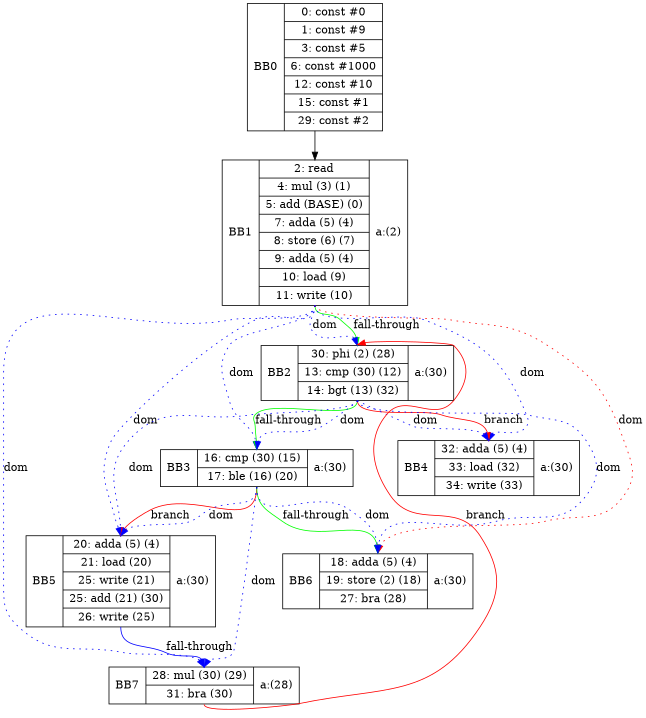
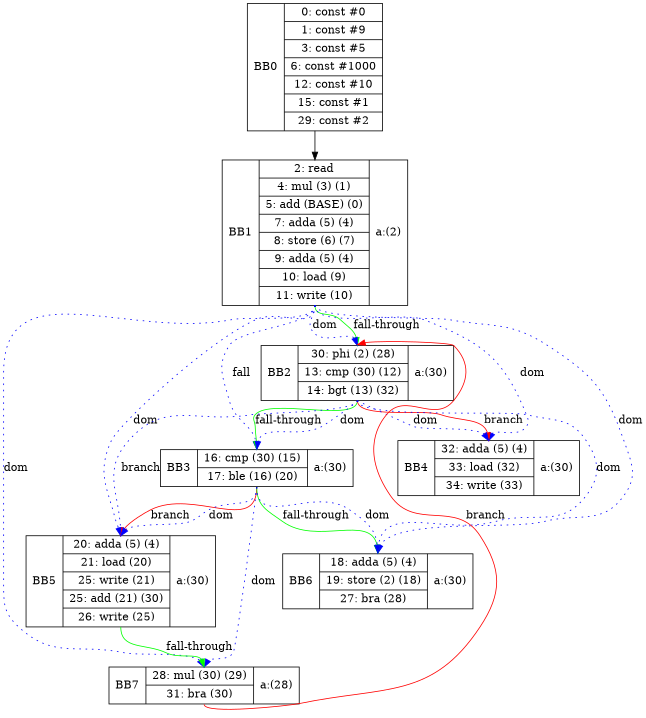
  digraph {
    node [shape=record]
    edge [headport=n tailport=s color=blue style=dotted]
    n1 [label="<b>BB0| {0: const #0|1: const #9|3: const #5|6: const #1000|12: const #10|15: const #1|29: const #2}"]
    n2 [label="<b>BB1| {2: read|4: mul (3) (1)|5: add (BASE) (0)|7: adda (5) (4)|8: store (6) (7)|9: adda (5) (4)|10: load (9)|11: write (10)}| a:(2)\n"]
    n3 [label="<b>BB2| {30: phi (2) (28)|13: cmp (30) (12)|14: bgt (13) (32)}| a:(30)\n"]
    n4 [label="<b>BB3| {16: cmp (30) (15)|17: ble (16) (20)}| a:(30)\n"]
    n5 [label="<b>BB4| {32: adda (5) (4)|33: load (32)|34: write (33)}| a:(30)\n"]
    n6 [label="<b>BB5| {20: adda (5) (4)|21: load (20)|25: write (21)|25: add (21) (30)|26: write (25)}| a:(30)\n"]
    n7 [label="<b>BB6| {18: adda (5) (4)|19: store (2) (18)|27: bra (28)}| a:(30)\n"]
    n8 [label="<b>BB7| {28: mul (30) (29)|31: bra (30)}| a:(28)\n"]
    n1 -> n2 [color="" style=""]
    n2 -> n3 [color=green label="fall-through" style=""]
    n2 -> n3 [label=dom]
-   n2 -> n4 [label=dom]
+   n2 -> n4 [label=fall]
    n2 -> n5 [label=dom]
    n2 -> n6 [label=dom]
-   n2 -> n7 [color=red label=dom]
+   n2 -> n7 [label=dom]
    n2 -> n8 [label=dom]
    n3 -> n4 [color=green label="fall-through" style=""]
    n3 -> n4 [label=dom]
    n3 -> n5 [color=red label=branch style=""]
    n3 -> n5 [label=dom]
-   n3 -> n6 [label=dom]
+   n3 -> n6 [label=branch]
    n3 -> n7 [label=dom]
    n4 -> n6 [color=red label=branch style=""]
    n4 -> n6 [label=dom]
    n4 -> n7 [color=green label="fall-through" style=""]
    n4 -> n7 [label=dom]
    n4 -> n8 [label=dom]
-   n6 -> n8 [label="fall-through" style=""]
+   n6 -> n8 [color=green label="fall-through" style=""]
    n8 -> n3 [color=red label=branch style=""]
  }
